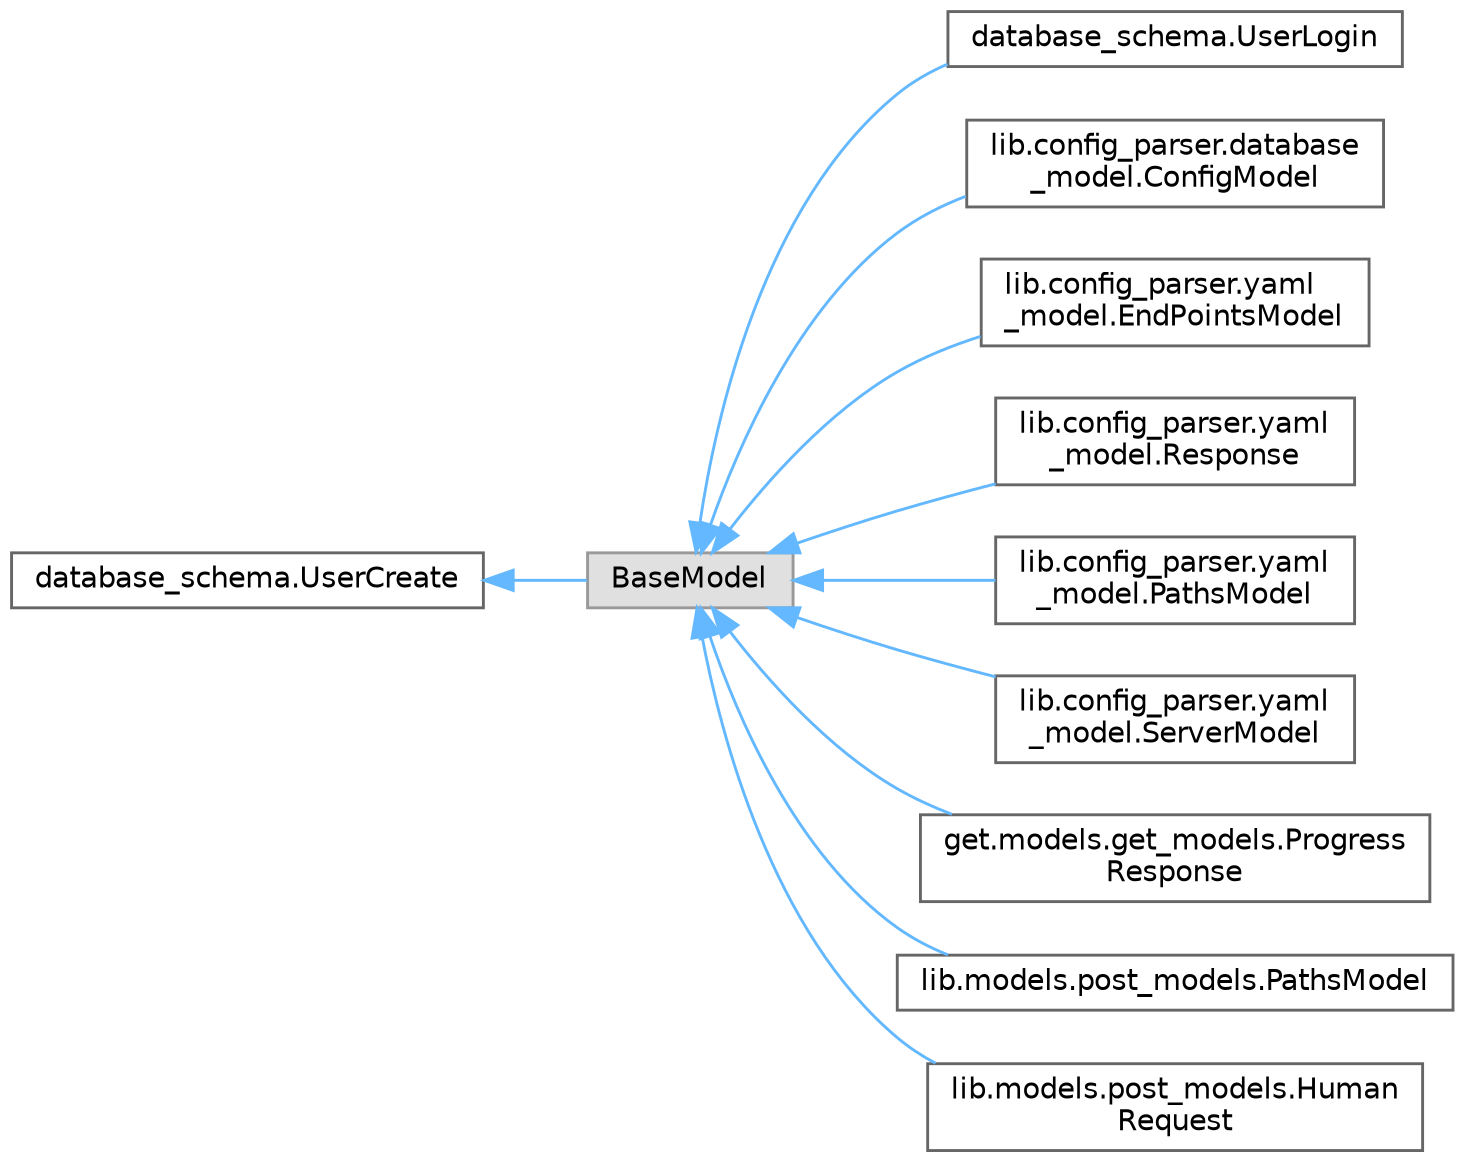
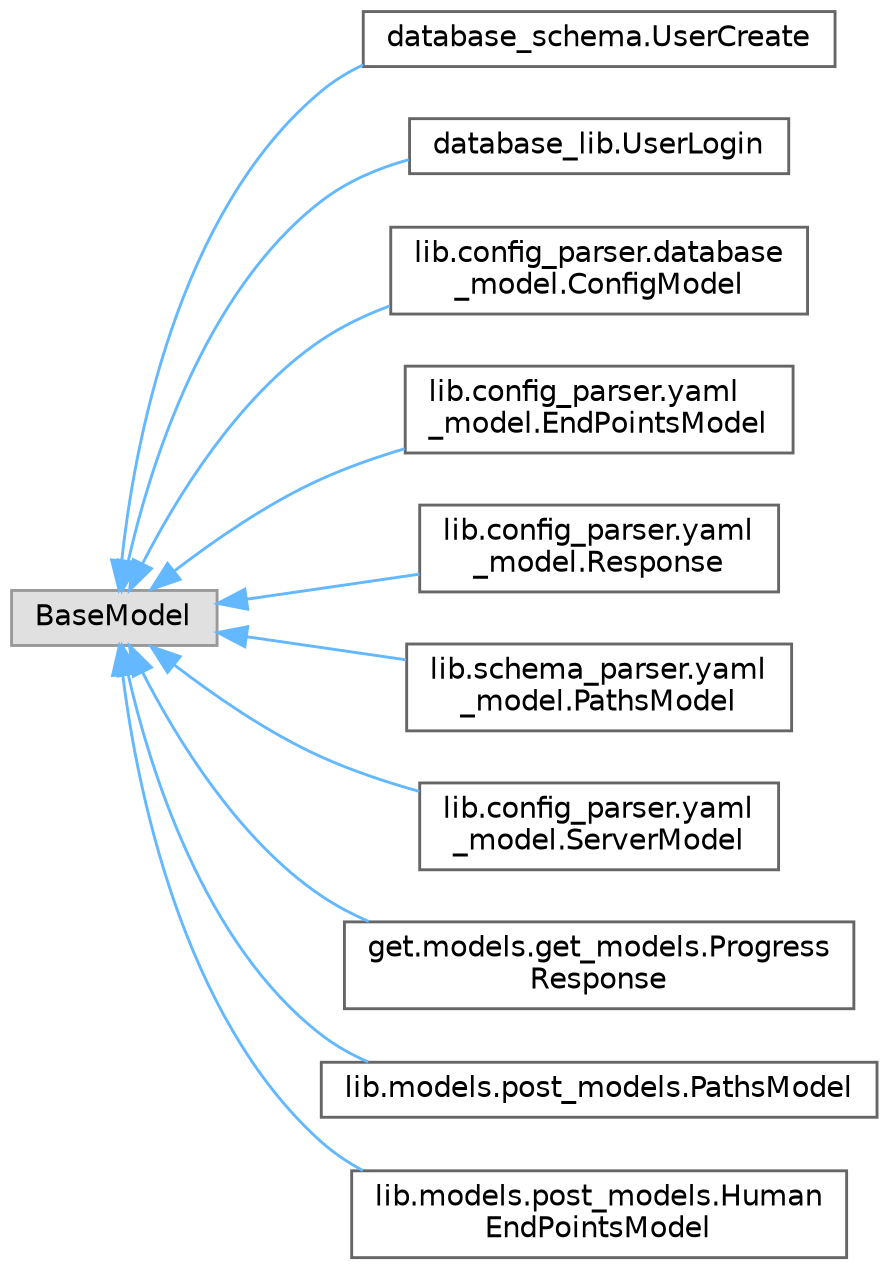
  digraph {
    rankdir=LR
    node [color=grey40 fillcolor=white fontname=Helvetica fontsize=10 shape=box style=filled]
    edge [color=steelblue1 dir=back fontname=Helvetica fontsize=10 labelfontname=Helvetica labelfontsize=10 style=solid]
    n1 [color=grey60 fillcolor="#E0E0E0" height=0.2 label=BaseModel width=0.4]
    n2 [height=0.2 label="database_schema.UserCreate" width=0.4]
-   n3 [height=0.2 label="database_schema.UserLogin" width=0.4]
+   n3 [height=0.2 label="database_lib.UserLogin" width=0.4]
    n4 [height=0.2 label="lib.config_parser.database\l_model.ConfigModel" width=0.4]
    n5 [height=0.2 label="lib.config_parser.yaml\l_model.EndPointsModel" width=0.4]
    n6 [height=0.2 label="lib.config_parser.yaml\l_model.Response" width=0.4]
-   n7 [height=0.2 label="lib.config_parser.yaml\l_model.PathsModel" width=0.4]
+   n7 [height=0.2 label="lib.schema_parser.yaml\l_model.PathsModel" width=0.4]
    n8 [height=0.2 label="lib.config_parser.yaml\l_model.ServerModel" width=0.4]
    n9 [height=0.2 label="get.models.get_models.Progress\lResponse" width=0.4]
    n10 [height=0.2 label="lib.models.post_models.PathsModel" width=0.4]
-   n11 [height=0.2 label="lib.models.post_models.Human\lRequest" width=0.4]
-   n2 -> n1
+   n11 [height=0.2 label="lib.models.post_models.Human\lEndPointsModel" width=0.4]
+   n1 -> n2
    n1 -> n3
    n1 -> n4
    n1 -> n5
    n1 -> n6
    n1 -> n7
    n1 -> n8
    n1 -> n9
    n1 -> n10
    n1 -> n11
  }
